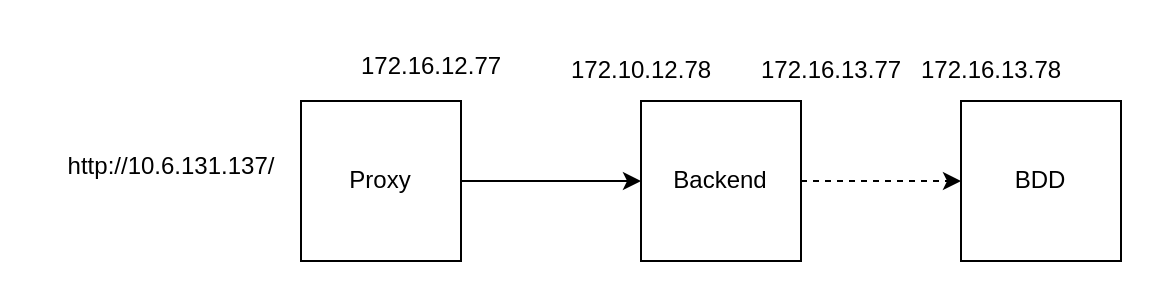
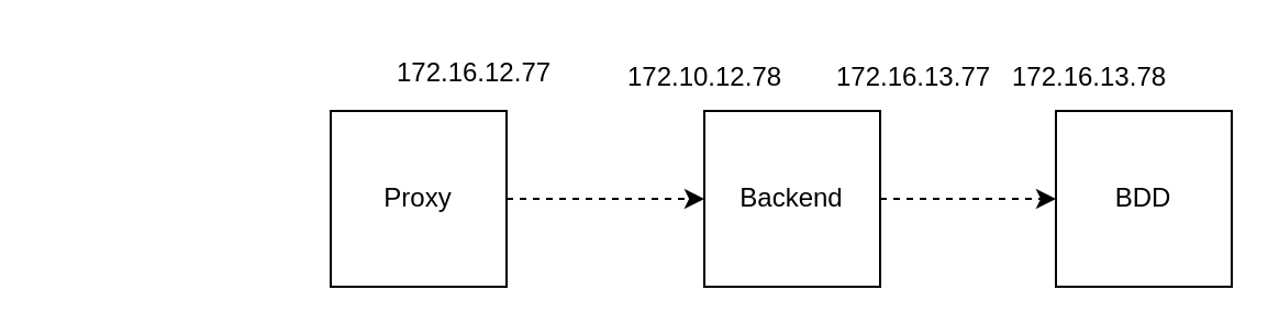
  <mxCell id="0" />
  <mxCell id="1" parent="0" />
- <mxCell id="2" style="edgeStyle=orthogonalEdgeStyle;rounded=0;orthogonalLoop=1;jettySize=auto;html=1;exitX=1;exitY=0.5;exitDx=0;exitDy=0;" edge="1" parent="1" source="3" target="5"><mxGeometry relative="1" as="geometry" /></mxCell>
+ <mxCell id="2" style="edgeStyle=orthogonalEdgeStyle;rounded=0;orthogonalLoop=1;jettySize=auto;html=1;exitX=1;exitY=0.5;exitDx=0;exitDy=0;dashed=1;" edge="1" parent="1" source="3" target="5"><mxGeometry relative="1" as="geometry" /></mxCell>
  <mxCell id="3" value="Proxy" style="whiteSpace=wrap;html=1;aspect=fixed;" vertex="1" parent="1"><mxGeometry x="150" y="50" width="80" height="80" as="geometry" /></mxCell>
  <mxCell id="4" style="edgeStyle=orthogonalEdgeStyle;rounded=0;orthogonalLoop=1;jettySize=auto;html=1;exitX=1;exitY=0.5;exitDx=0;exitDy=0;entryX=0;entryY=0.5;entryDx=0;entryDy=0;dashed=1;" edge="1" parent="1" source="5" target="6"><mxGeometry relative="1" as="geometry" /></mxCell>
  <mxCell id="5" value="Backend" style="whiteSpace=wrap;html=1;aspect=fixed;" vertex="1" parent="1"><mxGeometry x="320" y="50" width="80" height="80" as="geometry" /></mxCell>
  <mxCell id="6" value="BDD" style="whiteSpace=wrap;html=1;aspect=fixed;" vertex="1" parent="1"><mxGeometry x="480" y="50" width="80" height="80" as="geometry" /></mxCell>
  <mxCell id="7" value="172.16.12.77&lt;br&gt;&lt;br&gt;" style="text;html=1;align=center;verticalAlign=middle;resizable=0;points=[];autosize=1;strokeColor=none;fillColor=none;" vertex="1" parent="1"><mxGeometry x="170" y="20" width="90" height="40" as="geometry" /></mxCell>
  <mxCell id="8" value="172.10.12.78" style="text;html=1;align=center;verticalAlign=middle;resizable=0;points=[];autosize=1;strokeColor=none;fillColor=none;" vertex="1" parent="1"><mxGeometry x="275" y="20" width="90" height="30" as="geometry" /></mxCell>
  <mxCell id="9" value="172.16.13.77" style="text;html=1;align=center;verticalAlign=middle;resizable=0;points=[];autosize=1;strokeColor=none;fillColor=none;" vertex="1" parent="1"><mxGeometry x="370" y="20" width="90" height="30" as="geometry" /></mxCell>
  <mxCell id="10" value="172.16.13.78" style="text;html=1;align=center;verticalAlign=middle;resizable=0;points=[];autosize=1;strokeColor=none;fillColor=none;" vertex="1" parent="1"><mxGeometry x="450" y="20" width="90" height="30" as="geometry" /></mxCell>
- <mxCell id="11" value="http://10.6.131.137/" style="text;html=1;align=center;verticalAlign=middle;resizable=0;points=[];autosize=1;strokeColor=none;fillColor=none;" vertex="1" parent="1"><mxGeometry x="20" y="68" width="130" height="30" as="geometry" /></mxCell>
